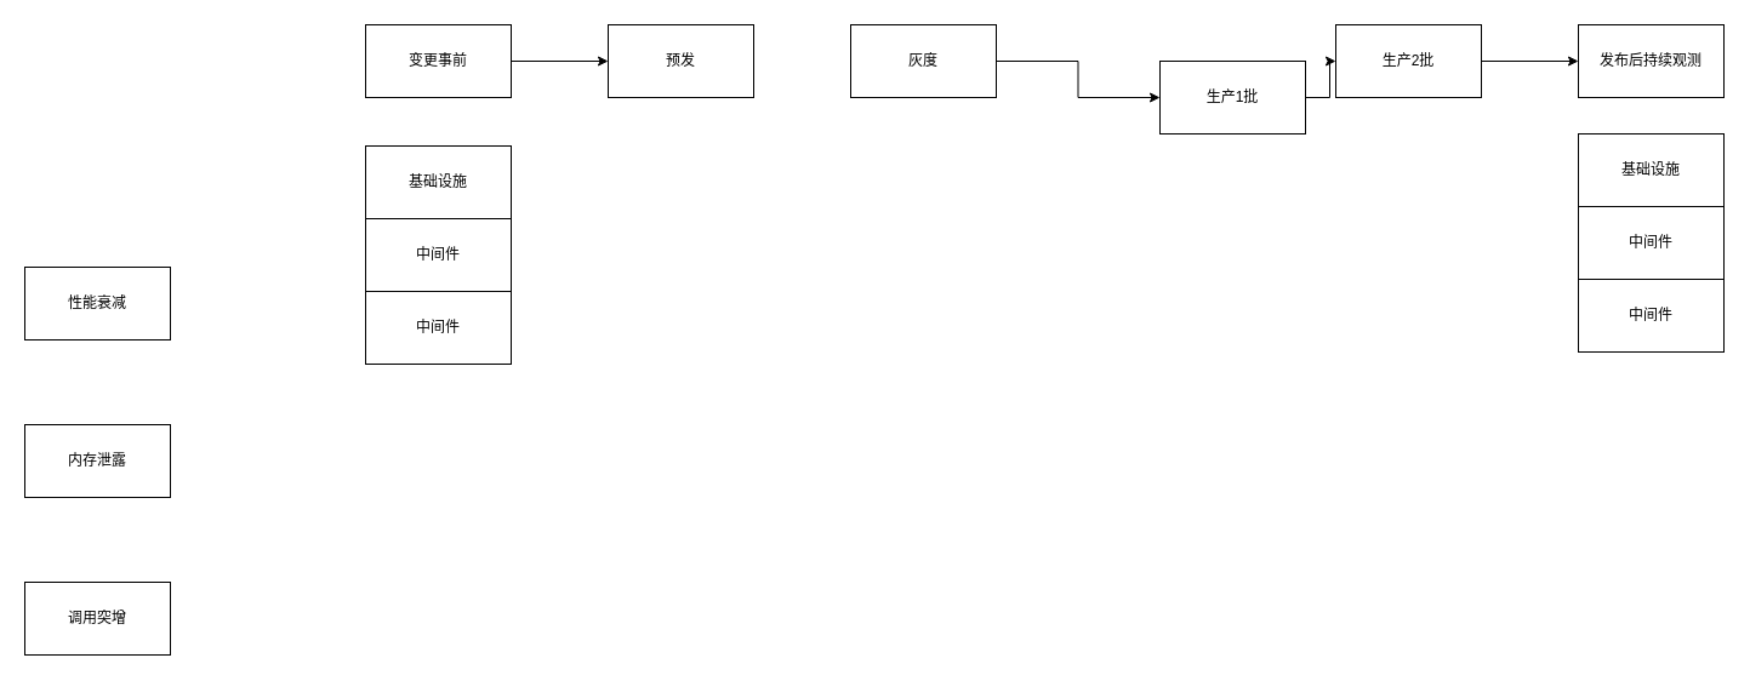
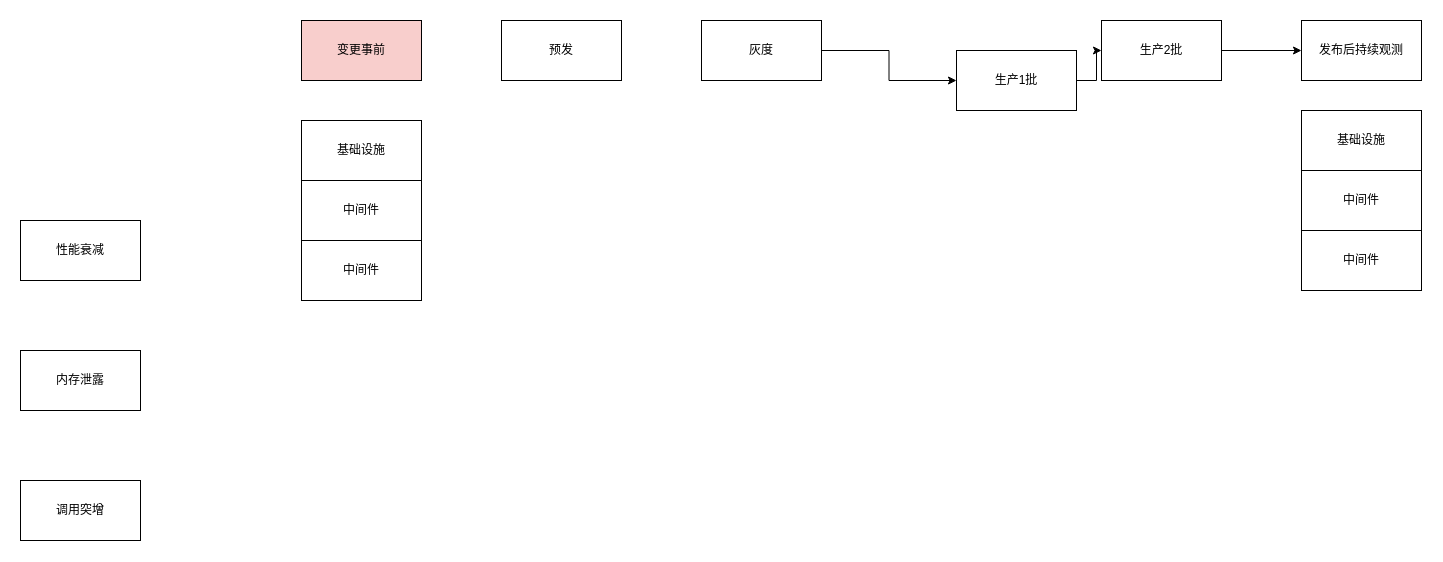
  <mxCell id="0" />
  <mxCell id="1" parent="0" />
- <mxCell id="2" value="" style="edgeStyle=orthogonalEdgeStyle;rounded=0;orthogonalLoop=1;jettySize=auto;html=1;" edge="1" parent="1" source="3" target="4"><mxGeometry relative="1" as="geometry" /></mxCell>
- <mxCell id="3" value="变更事前" style="rounded=0;whiteSpace=wrap;html=1;" vertex="1" parent="1"><mxGeometry x="301" y="20" width="120" height="60" as="geometry" /></mxCell>
+ <mxCell id="3" value="变更事前" style="rounded=0;whiteSpace=wrap;html=1;fillColor=#f8cecc;" vertex="1" parent="1"><mxGeometry x="301" y="20" width="120" height="60" as="geometry" /></mxCell>
  <mxCell id="4" value="预发" style="rounded=0;whiteSpace=wrap;html=1;" vertex="1" parent="1"><mxGeometry x="501" y="20" width="120" height="60" as="geometry" /></mxCell>
  <mxCell id="5" value="" style="edgeStyle=orthogonalEdgeStyle;rounded=0;orthogonalLoop=1;jettySize=auto;html=1;" edge="1" parent="1" source="6" target="8"><mxGeometry relative="1" as="geometry" /></mxCell>
  <mxCell id="6" value="灰度" style="rounded=0;whiteSpace=wrap;html=1;" vertex="1" parent="1"><mxGeometry x="701" y="20" width="120" height="60" as="geometry" /></mxCell>
  <mxCell id="7" value="" style="edgeStyle=orthogonalEdgeStyle;rounded=0;orthogonalLoop=1;jettySize=auto;html=1;" edge="1" parent="1" source="8" target="10"><mxGeometry relative="1" as="geometry" /></mxCell>
  <mxCell id="8" value="生产1批" style="rounded=0;whiteSpace=wrap;html=1;" vertex="1" parent="1"><mxGeometry x="956" y="50" width="120" height="60" as="geometry" /></mxCell>
  <mxCell id="9" value="" style="edgeStyle=orthogonalEdgeStyle;rounded=0;orthogonalLoop=1;jettySize=auto;html=1;" edge="1" parent="1" source="10" target="11"><mxGeometry relative="1" as="geometry" /></mxCell>
  <mxCell id="10" value="生产2批" style="rounded=0;whiteSpace=wrap;html=1;" vertex="1" parent="1"><mxGeometry x="1101" y="20" width="120" height="60" as="geometry" /></mxCell>
  <mxCell id="11" value="发布后持续观测" style="rounded=0;whiteSpace=wrap;html=1;" vertex="1" parent="1"><mxGeometry x="1301" y="20" width="120" height="60" as="geometry" /></mxCell>
  <mxCell id="12" value="性能衰减" style="rounded=0;whiteSpace=wrap;html=1;" vertex="1" parent="1"><mxGeometry x="20" y="220" width="120" height="60" as="geometry" /></mxCell>
  <mxCell id="13" value="内存泄露" style="rounded=0;whiteSpace=wrap;html=1;" vertex="1" parent="1"><mxGeometry x="20" y="350" width="120" height="60" as="geometry" /></mxCell>
  <mxCell id="14" value="调用突增" style="rounded=0;whiteSpace=wrap;html=1;" vertex="1" parent="1"><mxGeometry x="20" y="480" width="120" height="60" as="geometry" /></mxCell>
  <mxCell id="15" value="基础设施" style="rounded=0;whiteSpace=wrap;html=1;" vertex="1" parent="1"><mxGeometry x="301" y="120" width="120" height="60" as="geometry" /></mxCell>
  <mxCell id="16" value="基础设施" style="rounded=0;whiteSpace=wrap;html=1;" vertex="1" parent="1"><mxGeometry x="1301" y="110" width="120" height="60" as="geometry" /></mxCell>
  <mxCell id="17" value="中间件" style="rounded=0;whiteSpace=wrap;html=1;" vertex="1" parent="1"><mxGeometry x="301" y="180" width="120" height="60" as="geometry" /></mxCell>
  <mxCell id="18" value="中间件" style="rounded=0;whiteSpace=wrap;html=1;" vertex="1" parent="1"><mxGeometry x="1301" y="170" width="120" height="60" as="geometry" /></mxCell>
  <mxCell id="19" value="中间件" style="rounded=0;whiteSpace=wrap;html=1;" vertex="1" parent="1"><mxGeometry x="301" y="240" width="120" height="60" as="geometry" /></mxCell>
  <mxCell id="20" value="中间件" style="rounded=0;whiteSpace=wrap;html=1;" vertex="1" parent="1"><mxGeometry x="1301" y="230" width="120" height="60" as="geometry" /></mxCell>
